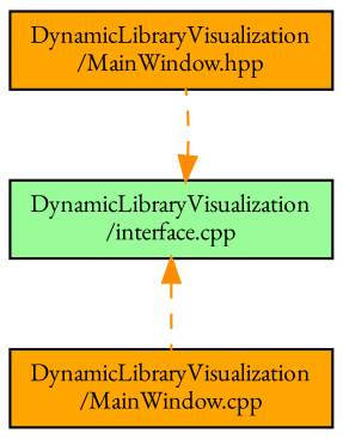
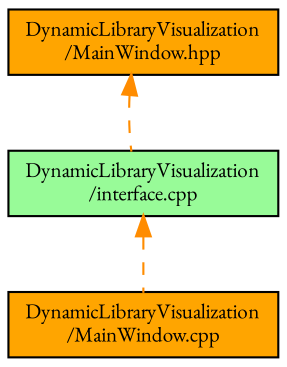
  digraph {
    fontname="EB Garamond"
    node [color=black fillcolor=orange fontname="EB Garamond" fontsize=10 shape=record style=filled]
    edge [color=darkorange dir=back fontname="EB Garamond" fontsize=10 labelfontname=Helvetica labelfontsize=10 style=dashed]
    n1 [fontcolor=black height=0.2 label="DynamicLibraryVisualization\l/MainWindow.hpp" width=0.4]
    n2 [fillcolor=palegreen height=0.2 label="DynamicLibraryVisualization\l/interface.cpp" width=0.4]
    n3 [height=0.2 label="DynamicLibraryVisualization\l/MainWindow.cpp" width=0.4]
-   n2 -> n1
+   n1 -> n2
    n2 -> n3
  }
